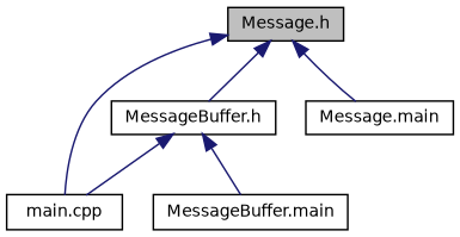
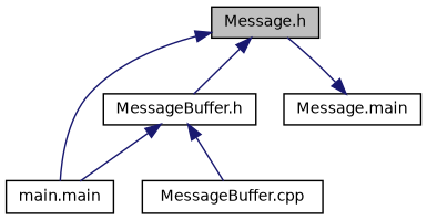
  digraph {
    node [color=black fillcolor=white fontname=Helvetica fontsize=10 shape=record style=filled]
    edge [color=midnightblue dir=back fontname=Helvetica fontsize=10 labelfontname=Helvetica labelfontsize=10 style=solid]
    n1 [fillcolor=grey75 fontcolor=black height=0.2 label="Message.h" width=0.4]
-   n2 [height=0.2 label="main.cpp" width=0.4]
+   n2 [height=0.2 label="main.main" width=0.4]
    n3 [height=0.2 label="MessageBuffer.h" width=0.4]
    n4 [height=0.2 label="Message.main" width=0.4]
-   n5 [height=0.2 label="MessageBuffer.main" width=0.4]
+   n5 [height=0.2 label="MessageBuffer.cpp" width=0.4]
    n1 -> n2
    n1 -> n3
-   n1 -> n4
+   n4 -> n1
    n3 -> n2
    n3 -> n5
  }
